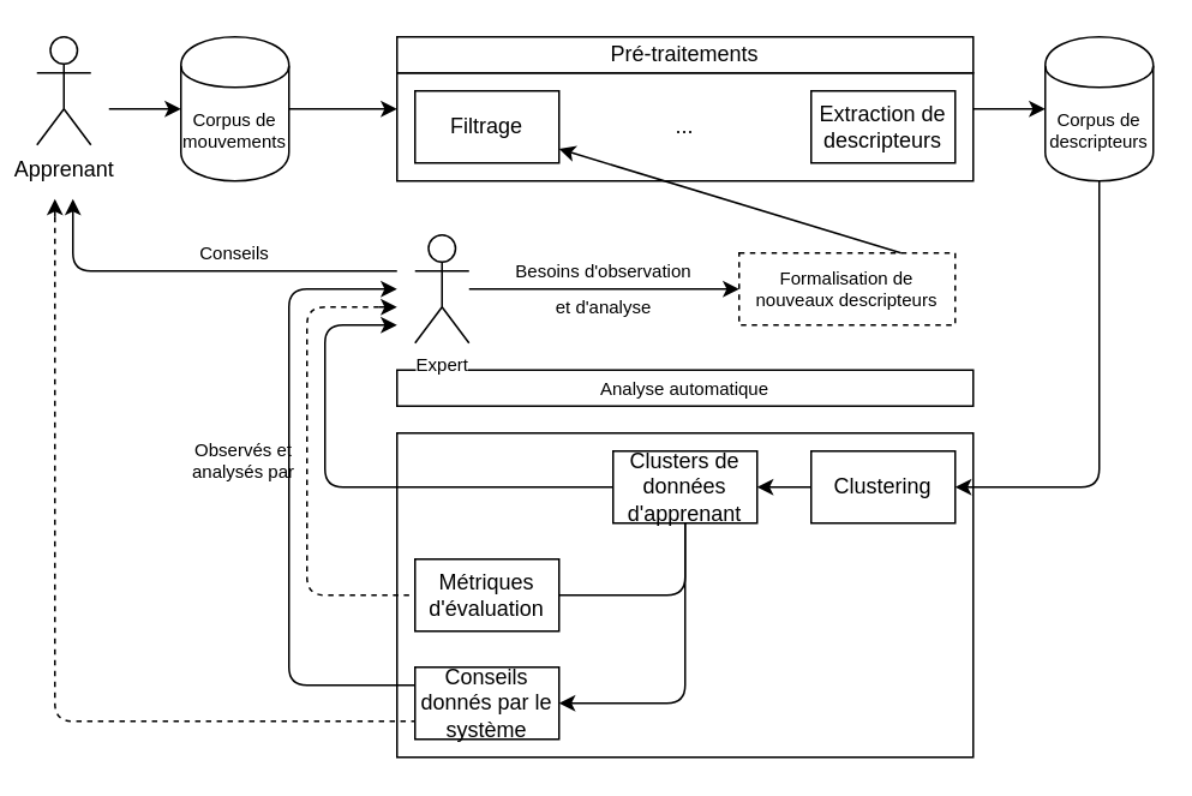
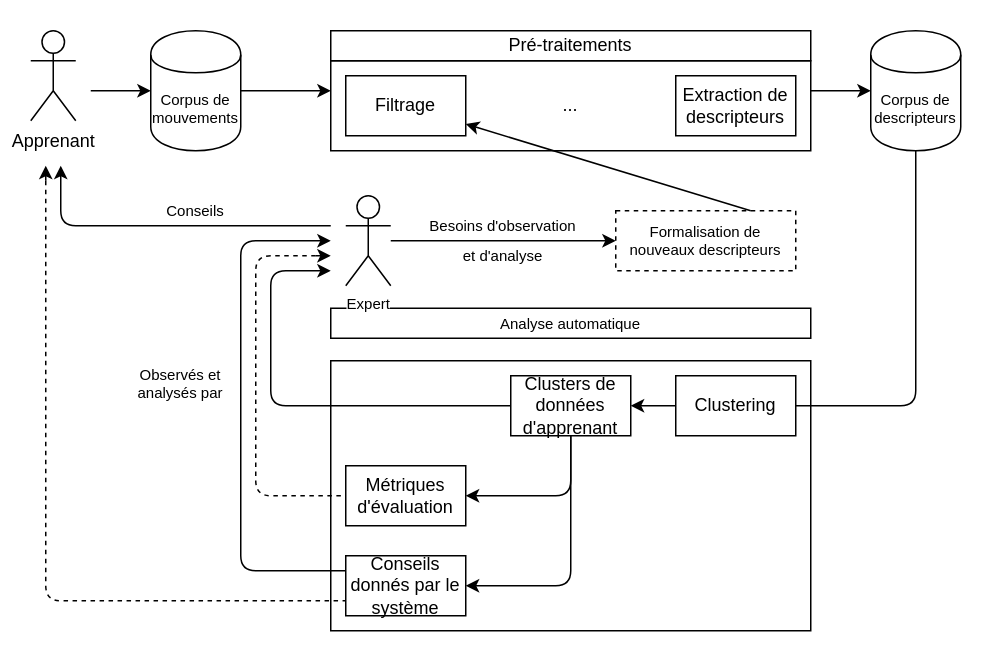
  <mxCell id="0" />
  <mxCell id="1" parent="0" />
  <mxCell id="2" value="" style="rounded=0;whiteSpace=wrap;html=1;fontSize=12;" vertex="1" parent="1"><mxGeometry x="220" y="40" width="320" height="60" as="geometry" /></mxCell>
  <mxCell id="3" value="Apprenant" style="shape=umlActor;verticalLabelPosition=bottom;labelBackgroundColor=#ffffff;verticalAlign=top;html=1;outlineConnect=0;" vertex="1" parent="1"><mxGeometry x="20" y="20" width="30" height="60" as="geometry" /></mxCell>
  <mxCell id="4" value="Corpus de mouvements" style="shape=cylinder;whiteSpace=wrap;html=1;boundedLbl=1;backgroundOutline=1;fontSize=10;" vertex="1" parent="1"><mxGeometry x="100" y="20" width="60" height="80" as="geometry" /></mxCell>
  <mxCell id="5" value="Filtrage" style="rounded=0;whiteSpace=wrap;html=1;fontSize=12;" vertex="1" parent="1"><mxGeometry x="230" y="50" width="80" height="40" as="geometry" /></mxCell>
  <mxCell id="6" value="Extraction de descripteurs" style="rounded=0;whiteSpace=wrap;html=1;fontSize=12;" vertex="1" parent="1"><mxGeometry x="450" y="50" width="80" height="40" as="geometry" /></mxCell>
  <mxCell id="7" value="..." style="text;html=1;strokeColor=none;fillColor=none;align=center;verticalAlign=middle;whiteSpace=wrap;rounded=0;fontSize=12;" vertex="1" parent="1"><mxGeometry x="360" y="60" width="40" height="20" as="geometry" /></mxCell>
  <mxCell id="8" value="Pré-traitements" style="rounded=0;whiteSpace=wrap;html=1;fontSize=12;" vertex="1" parent="1"><mxGeometry x="220" y="20" width="320" height="20" as="geometry" /></mxCell>
  <mxCell id="9" value="Corpus de descripteurs" style="shape=cylinder;whiteSpace=wrap;html=1;boundedLbl=1;backgroundOutline=1;fontSize=10;" vertex="1" parent="1"><mxGeometry x="580" y="20" width="60" height="80" as="geometry" /></mxCell>
  <mxCell id="10" value="Analyse automatique" style="rounded=0;whiteSpace=wrap;html=1;fontSize=10;" vertex="1" parent="1"><mxGeometry x="220" y="205" width="320" height="20" as="geometry" /></mxCell>
  <mxCell id="11" value="" style="rounded=0;whiteSpace=wrap;html=1;fontSize=10;" vertex="1" parent="1"><mxGeometry x="220" y="240" width="320" height="180" as="geometry" /></mxCell>
  <mxCell id="12" value="Clustering" style="rounded=0;whiteSpace=wrap;html=1;fontSize=12;" vertex="1" parent="1"><mxGeometry x="450" y="250" width="80" height="40" as="geometry" /></mxCell>
  <mxCell id="13" value="Clusters de données d'apprenant" style="rounded=0;whiteSpace=wrap;html=1;fontSize=12;" vertex="1" parent="1"><mxGeometry x="340" y="250" width="80" height="40" as="geometry" /></mxCell>
  <mxCell id="14" value="Métriques d'évaluation" style="rounded=0;whiteSpace=wrap;html=1;fontSize=12;" vertex="1" parent="1"><mxGeometry x="230" y="310" width="80" height="40" as="geometry" /></mxCell>
  <mxCell id="15" value="" style="endArrow=classic;html=1;fontSize=10;exitX=0.5;exitY=1;exitDx=0;exitDy=0;" edge="1" parent="1" source="13"><mxGeometry width="50" height="50" relative="1" as="geometry"><mxPoint x="160" y="330" as="sourcePoint" /><mxPoint x="310" y="390" as="targetPoint" /><Array as="points"><mxPoint x="380" y="390" /></Array></mxGeometry></mxCell>
  <mxCell id="16" value="" style="endArrow=classic;html=1;fontSize=10;entryX=1;entryY=0.5;entryDx=0;entryDy=0;exitX=0;exitY=0.5;exitDx=0;exitDy=0;" edge="1" parent="1" source="12" target="13"><mxGeometry width="50" height="50" relative="1" as="geometry"><mxPoint x="500" y="190" as="sourcePoint" /><mxPoint x="550" y="140" as="targetPoint" /></mxGeometry></mxCell>
  <mxCell id="17" value="" style="endArrow=classic;html=1;fontSize=10;entryX=0;entryY=0.5;entryDx=0;entryDy=0;" edge="1" parent="1" target="4"><mxGeometry width="50" height="50" relative="1" as="geometry"><mxPoint x="60" y="60" as="sourcePoint" /><mxPoint x="100" y="40" as="targetPoint" /></mxGeometry></mxCell>
  <mxCell id="18" value="" style="endArrow=classic;html=1;fontSize=10;exitX=1;exitY=0.5;exitDx=0;exitDy=0;" edge="1" parent="1" source="4"><mxGeometry width="50" height="50" relative="1" as="geometry"><mxPoint x="170" y="110" as="sourcePoint" /><mxPoint x="220" y="60" as="targetPoint" /></mxGeometry></mxCell>
  <mxCell id="19" value="" style="endArrow=classic;html=1;fontSize=10;entryX=0;entryY=0.5;entryDx=0;entryDy=0;" edge="1" parent="1" target="9"><mxGeometry width="50" height="50" relative="1" as="geometry"><mxPoint x="540" y="60" as="sourcePoint" /><mxPoint x="570" y="110" as="targetPoint" /></mxGeometry></mxCell>
- <mxCell id="20" value="" style="endArrow=classic;html=1;fontSize=10;exitX=0.5;exitY=1;exitDx=0;exitDy=0;entryX=1;entryY=0.5;entryDx=0;entryDy=0;" edge="1" parent="1" source="9" target="12"><mxGeometry width="50" height="50" relative="1" as="geometry"><mxPoint x="590" y="190" as="sourcePoint" /><mxPoint x="540" y="270" as="targetPoint" /><Array as="points"><mxPoint x="610" y="270" /></Array></mxGeometry></mxCell>
+ <mxCell id="20" value="" style="endArrow=none;html=1;fontSize=10;exitX=0.5;exitY=1;exitDx=0;exitDy=0;entryX=1;entryY=0.5;entryDx=0;entryDy=0;" edge="1" parent="1" source="9" target="12"><mxGeometry width="50" height="50" relative="1" as="geometry"><mxPoint x="590" y="190" as="sourcePoint" /><mxPoint x="540" y="270" as="targetPoint" /><Array as="points"><mxPoint x="610" y="270" /></Array></mxGeometry></mxCell>
  <mxCell id="21" value="Conseils donnés par le système" style="rounded=0;whiteSpace=wrap;html=1;fontSize=12;" vertex="1" parent="1"><mxGeometry x="230" y="370" width="80" height="40" as="geometry" /></mxCell>
- <mxCell id="22" value="" style="endArrow=none;html=1;fontSize=10;exitX=0.5;exitY=1;exitDx=0;exitDy=0;entryX=1;entryY=0.5;entryDx=0;entryDy=0;" edge="1" parent="1" source="13" target="14"><mxGeometry width="50" height="50" relative="1" as="geometry"><mxPoint x="330" y="350" as="sourcePoint" /><mxPoint x="380" y="300" as="targetPoint" /><Array as="points"><mxPoint x="380" y="330" /></Array></mxGeometry></mxCell>
+ <mxCell id="22" value="" style="endArrow=classic;html=1;fontSize=10;exitX=0.5;exitY=1;exitDx=0;exitDy=0;entryX=1;entryY=0.5;entryDx=0;entryDy=0;" edge="1" parent="1" source="13" target="14"><mxGeometry width="50" height="50" relative="1" as="geometry"><mxPoint x="330" y="350" as="sourcePoint" /><mxPoint x="380" y="300" as="targetPoint" /><Array as="points"><mxPoint x="380" y="330" /></Array></mxGeometry></mxCell>
  <mxCell id="23" value="" style="endArrow=classic;html=1;fontSize=10;" edge="1" parent="1"><mxGeometry width="50" height="50" relative="1" as="geometry"><mxPoint x="340" y="270" as="sourcePoint" /><mxPoint x="220" y="180" as="targetPoint" /><Array as="points"><mxPoint x="180" y="270" /><mxPoint x="180" y="180" /></Array></mxGeometry></mxCell>
  <mxCell id="24" value="" style="endArrow=classic;html=1;fontSize=10;exitX=0;exitY=0.25;exitDx=0;exitDy=0;" edge="1" parent="1" source="21"><mxGeometry width="50" height="50" relative="1" as="geometry"><mxPoint x="90" y="390" as="sourcePoint" /><mxPoint x="220" y="160" as="targetPoint" /><Array as="points"><mxPoint x="160" y="380" /><mxPoint x="160" y="160" /></Array></mxGeometry></mxCell>
  <mxCell id="25" value="Expert" style="shape=umlActor;verticalLabelPosition=bottom;labelBackgroundColor=#ffffff;verticalAlign=top;html=1;outlineConnect=0;fontSize=10;" vertex="1" parent="1"><mxGeometry x="230" y="130" width="30" height="60" as="geometry" /></mxCell>
  <mxCell id="26" value="" style="endArrow=none;dashed=1;html=1;fontSize=10;entryX=0;entryY=0.75;entryDx=0;entryDy=0;" edge="1" parent="1" target="21"><mxGeometry width="50" height="50" relative="1" as="geometry"><mxPoint x="30" y="120" as="sourcePoint" /><mxPoint x="150" y="330" as="targetPoint" /><Array as="points"><mxPoint x="30" y="400" /></Array></mxGeometry></mxCell>
  <mxCell id="27" value="" style="endArrow=none;dashed=1;html=1;fontSize=10;entryX=0;entryY=0.5;entryDx=0;entryDy=0;" edge="1" parent="1" target="14"><mxGeometry width="50" height="50" relative="1" as="geometry"><mxPoint x="210" y="170" as="sourcePoint" /><mxPoint x="170" y="360" as="targetPoint" /><Array as="points"><mxPoint x="170" y="170" /><mxPoint x="170" y="330" /></Array></mxGeometry></mxCell>
  <mxCell id="28" value="" style="endArrow=classic;html=1;fontSize=10;" edge="1" parent="1"><mxGeometry width="50" height="50" relative="1" as="geometry"><mxPoint x="210" y="170" as="sourcePoint" /><mxPoint x="220" y="170" as="targetPoint" /></mxGeometry></mxCell>
  <mxCell id="29" value="" style="endArrow=classic;html=1;fontSize=10;" edge="1" parent="1"><mxGeometry width="50" height="50" relative="1" as="geometry"><mxPoint x="30" y="120" as="sourcePoint" /><mxPoint x="30" y="110" as="targetPoint" /></mxGeometry></mxCell>
  <mxCell id="30" value="Formalisation de nouveaux descripteurs" style="rounded=0;whiteSpace=wrap;html=1;fontSize=10;dashed=1;" vertex="1" parent="1"><mxGeometry x="410" y="140" width="120" height="40" as="geometry" /></mxCell>
  <mxCell id="31" value="" style="endArrow=classic;html=1;fontSize=10;entryX=0;entryY=0.5;entryDx=0;entryDy=0;" edge="1" parent="1" target="30"><mxGeometry width="50" height="50" relative="1" as="geometry"><mxPoint x="260" y="160" as="sourcePoint" /><mxPoint x="370" y="130" as="targetPoint" /></mxGeometry></mxCell>
  <mxCell id="32" value="" style="endArrow=classic;html=1;fontSize=10;exitX=0.75;exitY=0;exitDx=0;exitDy=0;" edge="1" parent="1" source="30" target="5"><mxGeometry width="50" height="50" relative="1" as="geometry"><mxPoint x="460" y="160" as="sourcePoint" /><mxPoint x="510" y="110" as="targetPoint" /></mxGeometry></mxCell>
  <mxCell id="33" value="" style="endArrow=classic;html=1;fontSize=10;" edge="1" parent="1"><mxGeometry width="50" height="50" relative="1" as="geometry"><mxPoint x="220" y="150" as="sourcePoint" /><mxPoint x="40" y="110" as="targetPoint" /><Array as="points"><mxPoint x="40" y="150" /></Array></mxGeometry></mxCell>
  <mxCell id="34" value="Conseils" style="text;html=1;strokeColor=none;fillColor=none;align=center;verticalAlign=middle;whiteSpace=wrap;rounded=0;fontSize=10;" vertex="1" parent="1"><mxGeometry x="110" y="130" width="40" height="20" as="geometry" /></mxCell>
- <mxCell id="35" value="Observés et analysés par" style="text;html=1;strokeColor=none;fillColor=none;align=center;verticalAlign=middle;whiteSpace=wrap;rounded=0;fontSize=10;" vertex="1" parent="1"><mxGeometry x="105" y="240" width="60" height="30" as="geometry" /></mxCell>
+ <mxCell id="35" value="Observés et analysés par" style="text;html=1;strokeColor=none;fillColor=none;align=center;verticalAlign=middle;whiteSpace=wrap;rounded=0;fontSize=10;" vertex="1" parent="1"><mxGeometry x="90" y="240" width="60" height="30" as="geometry" /></mxCell>
  <mxCell id="36" value="Besoins d'observation" style="text;html=1;strokeColor=none;fillColor=none;align=center;verticalAlign=middle;whiteSpace=wrap;rounded=0;fontSize=10;" vertex="1" parent="1"><mxGeometry x="280" y="140" width="110" height="20" as="geometry" /></mxCell>
  <mxCell id="37" value="et d'analyse" style="text;html=1;strokeColor=none;fillColor=none;align=center;verticalAlign=middle;whiteSpace=wrap;rounded=0;fontSize=10;" vertex="1" parent="1"><mxGeometry x="305" y="160" width="60" height="20" as="geometry" /></mxCell>
